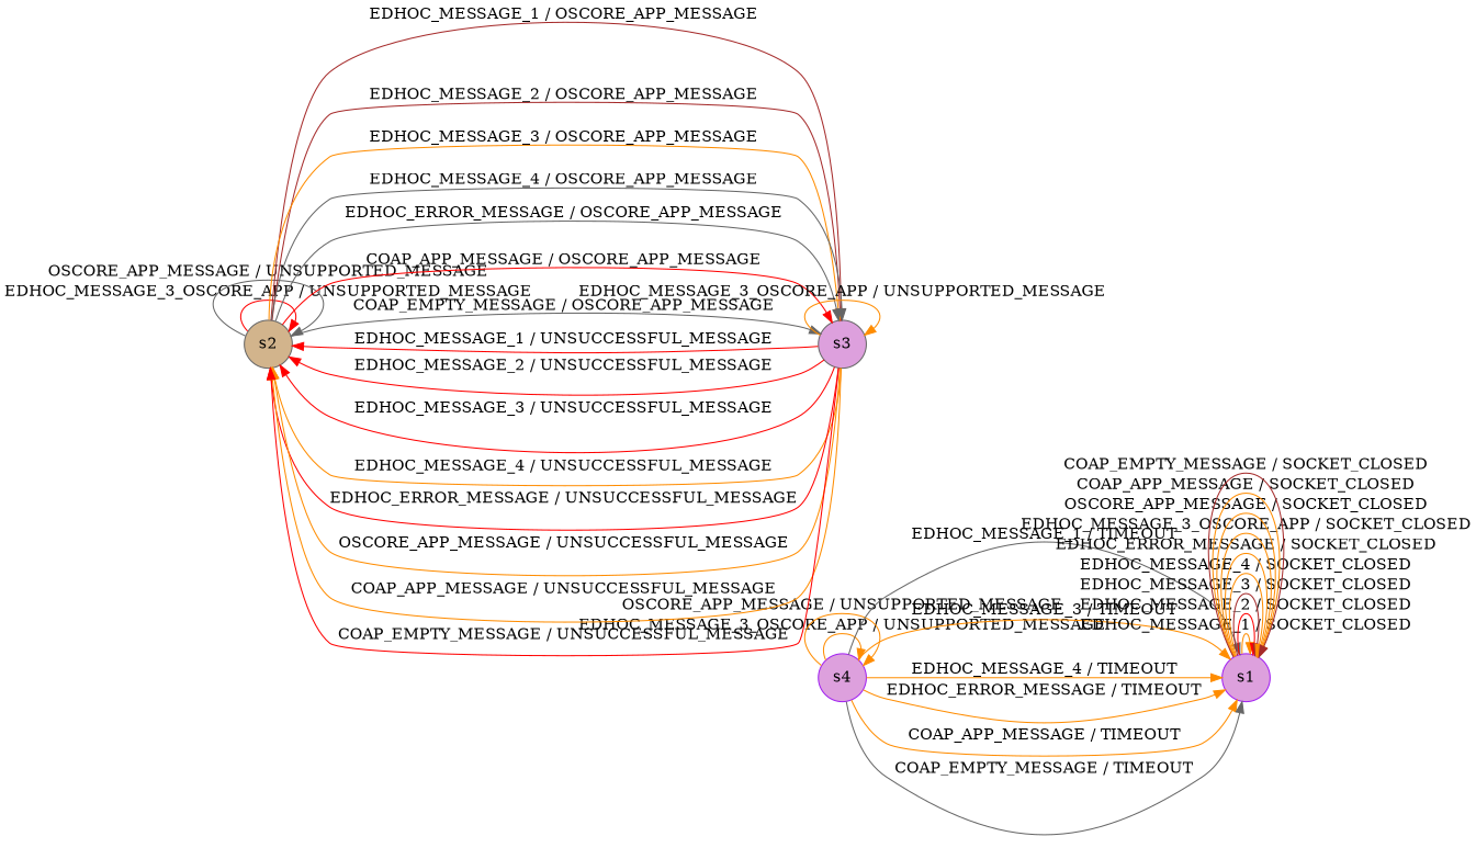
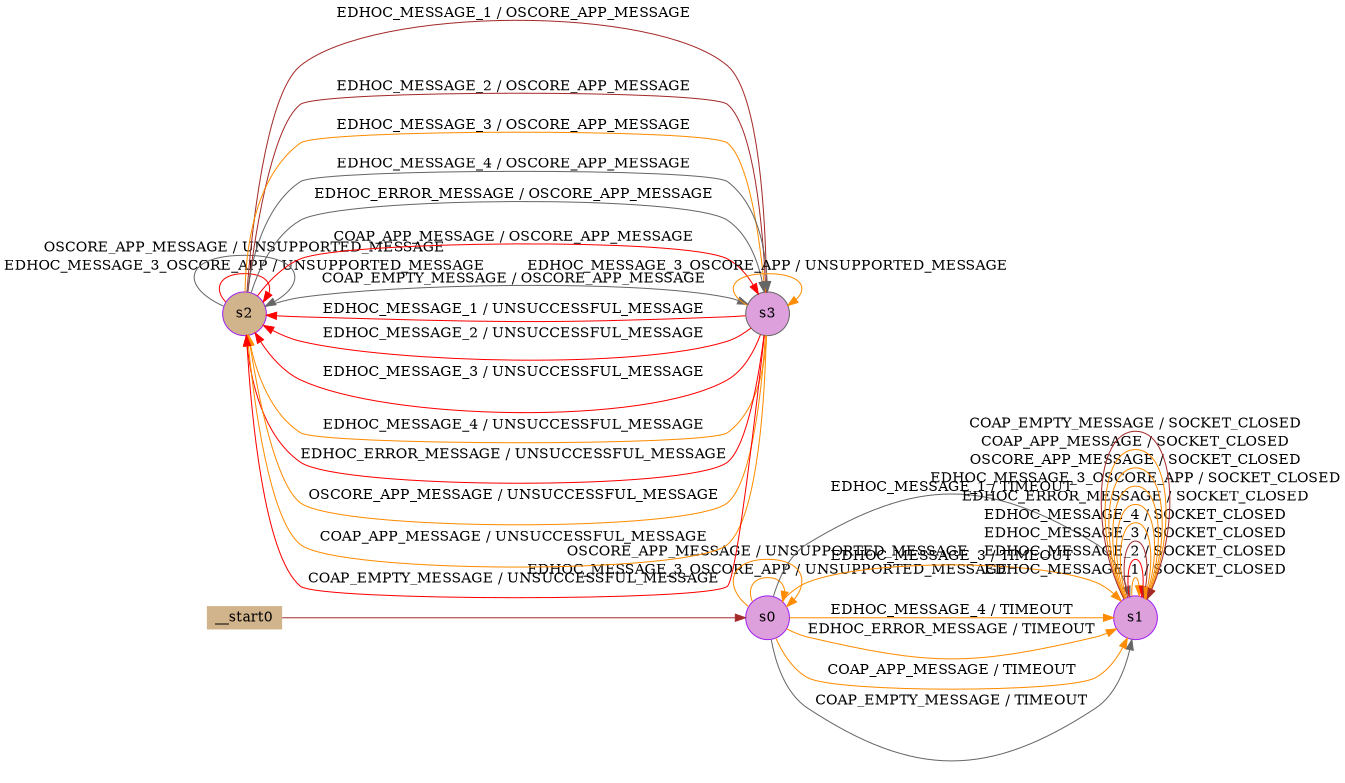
  digraph {
    rankdir=LR
    node [color=purple fillcolor=plum shape=circle style=filled]
    edge [color=darkorange]
-   n1 [label=s4]
+   n1 [label=s0]
    n2 [label=s1]
-   n3 [color=gray40 fillcolor=tan label=s2]
+   n3 [fillcolor=tan label=s2]
    n4 [color=gray40 label=s3]
+   __start0 [color=darkgreen fillcolor=tan height=0 shape=none width=0]
    n1 -> n1 [label="EDHOC_MESSAGE_3_OSCORE_APP / UNSUPPORTED_MESSAGE"]
    n1 -> n1 [label="OSCORE_APP_MESSAGE / UNSUPPORTED_MESSAGE"]
    n1 -> n2 [color=gray40 label="EDHOC_MESSAGE_1 / TIMEOUT"]
    n1 -> n2 [label="EDHOC_MESSAGE_3 / TIMEOUT"]
    n1 -> n2 [label="EDHOC_MESSAGE_4 / TIMEOUT"]
    n1 -> n2 [label="EDHOC_ERROR_MESSAGE / TIMEOUT"]
    n1 -> n2 [label="COAP_APP_MESSAGE / TIMEOUT"]
    n1 -> n2 [color=gray40 label="COAP_EMPTY_MESSAGE / TIMEOUT"]
    n2 -> n2 [label="EDHOC_MESSAGE_1 / SOCKET_CLOSED"]
    n2 -> n2 [color=red label="EDHOC_MESSAGE_2 / SOCKET_CLOSED"]
    n2 -> n2 [color=brown label="EDHOC_MESSAGE_3 / SOCKET_CLOSED"]
    n2 -> n2 [label="EDHOC_MESSAGE_4 / SOCKET_CLOSED"]
    n2 -> n2 [label="EDHOC_ERROR_MESSAGE / SOCKET_CLOSED"]
    n2 -> n2 [label="EDHOC_MESSAGE_3_OSCORE_APP / SOCKET_CLOSED"]
    n2 -> n2 [label="OSCORE_APP_MESSAGE / SOCKET_CLOSED"]
    n2 -> n2 [label="COAP_APP_MESSAGE / SOCKET_CLOSED"]
    n2 -> n2 [color=brown label="COAP_EMPTY_MESSAGE / SOCKET_CLOSED"]
    n3 -> n3 [color=red label="EDHOC_MESSAGE_3_OSCORE_APP / UNSUPPORTED_MESSAGE"]
    n3 -> n3 [color=gray40 label="OSCORE_APP_MESSAGE / UNSUPPORTED_MESSAGE"]
    n3 -> n4 [color=brown label="EDHOC_MESSAGE_1 / OSCORE_APP_MESSAGE"]
    n3 -> n4 [color=brown label="EDHOC_MESSAGE_2 / OSCORE_APP_MESSAGE"]
    n3 -> n4 [label="EDHOC_MESSAGE_3 / OSCORE_APP_MESSAGE"]
    n3 -> n4 [color=gray40 label="EDHOC_MESSAGE_4 / OSCORE_APP_MESSAGE"]
    n3 -> n4 [color=gray40 label="EDHOC_ERROR_MESSAGE / OSCORE_APP_MESSAGE"]
    n3 -> n4 [color=red label="COAP_APP_MESSAGE / OSCORE_APP_MESSAGE"]
    n3 -> n4 [color=gray40 label="COAP_EMPTY_MESSAGE / OSCORE_APP_MESSAGE"]
    n4 -> n3 [color=red label="EDHOC_MESSAGE_1 / UNSUCCESSFUL_MESSAGE"]
    n4 -> n3 [color=red label="EDHOC_MESSAGE_2 / UNSUCCESSFUL_MESSAGE"]
    n4 -> n3 [color=red label="EDHOC_MESSAGE_3 / UNSUCCESSFUL_MESSAGE"]
    n4 -> n3 [label="EDHOC_MESSAGE_4 / UNSUCCESSFUL_MESSAGE"]
    n4 -> n3 [color=red label="EDHOC_ERROR_MESSAGE / UNSUCCESSFUL_MESSAGE"]
    n4 -> n3 [label="OSCORE_APP_MESSAGE / UNSUCCESSFUL_MESSAGE"]
    n4 -> n3 [label="COAP_APP_MESSAGE / UNSUCCESSFUL_MESSAGE"]
    n4 -> n3 [color=red label="COAP_EMPTY_MESSAGE / UNSUCCESSFUL_MESSAGE"]
    n4 -> n4 [label="EDHOC_MESSAGE_3_OSCORE_APP / UNSUPPORTED_MESSAGE"]
+   __start0 -> n1 [color=brown]
  }
